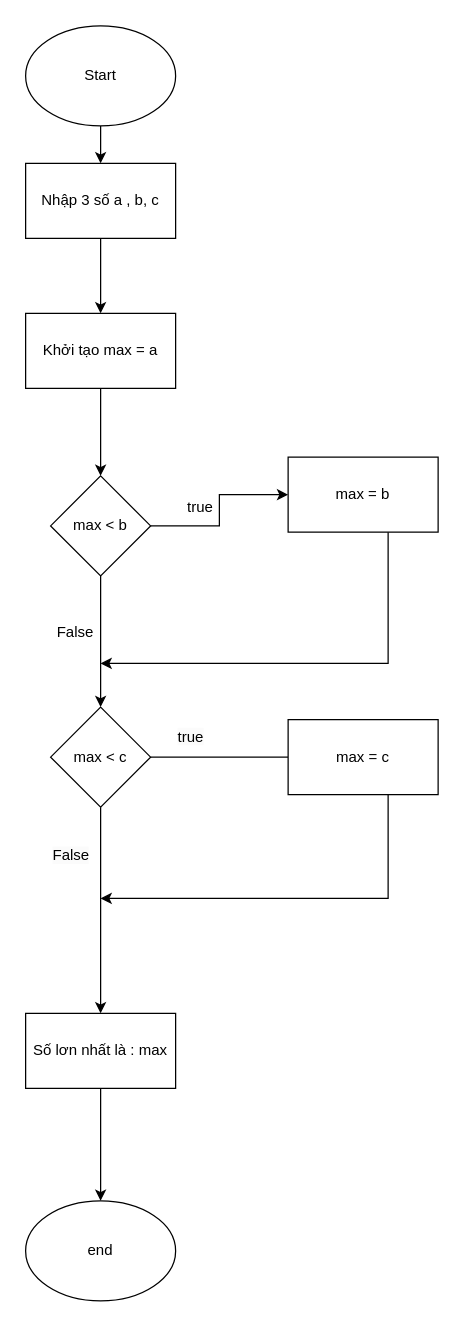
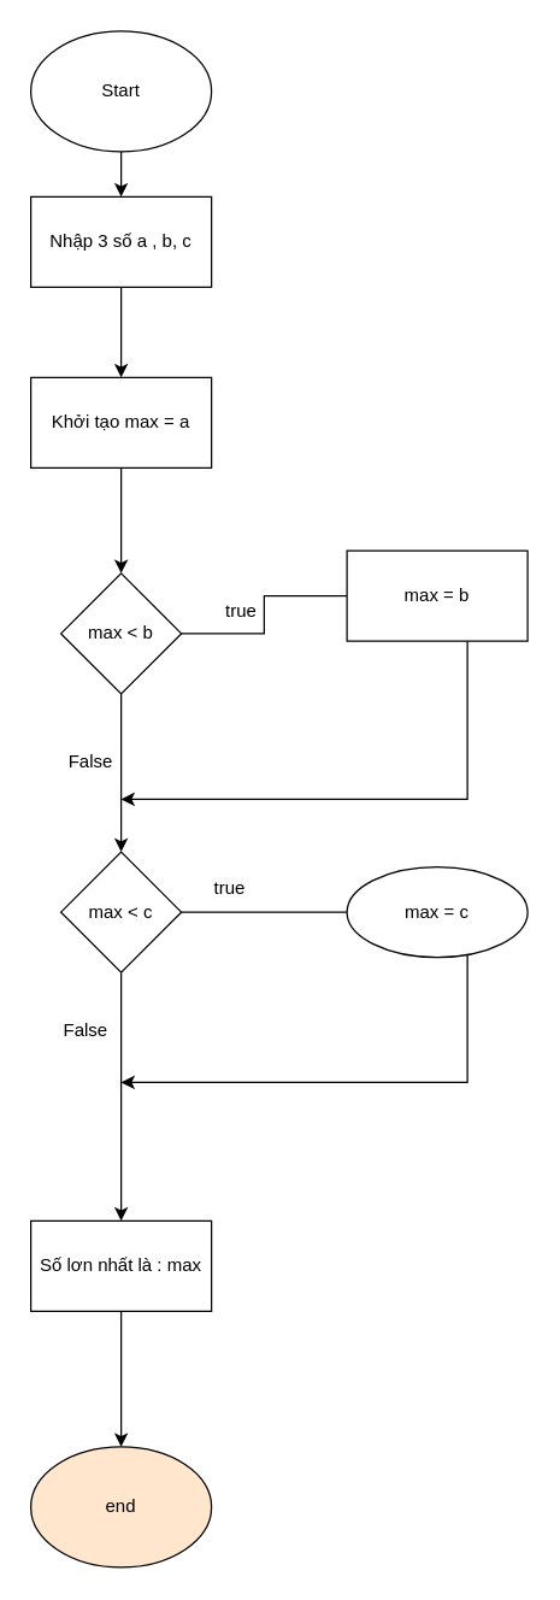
  <mxCell id="0" />
  <mxCell id="1" parent="0" />
  <mxCell id="2" value="" style="edgeStyle=orthogonalEdgeStyle;rounded=0;orthogonalLoop=1;jettySize=auto;html=1;" parent="1" source="3" target="5" edge="1"><mxGeometry relative="1" as="geometry" /></mxCell>
  <mxCell id="3" value="Start" style="ellipse;whiteSpace=wrap;html=1;" parent="1" vertex="1"><mxGeometry x="20" width="120" height="80" as="geometry" y="20" /></mxCell>
  <mxCell id="4" value="" style="edgeStyle=orthogonalEdgeStyle;rounded=0;orthogonalLoop=1;jettySize=auto;html=1;" parent="1" source="5" target="7" edge="1"><mxGeometry relative="1" as="geometry" /></mxCell>
  <mxCell id="5" value="Nhập 3 số a , b, c" style="whiteSpace=wrap;html=1;" parent="1" vertex="1"><mxGeometry x="20" y="130" width="120" height="60" as="geometry" /></mxCell>
  <mxCell id="6" value="" style="edgeStyle=orthogonalEdgeStyle;rounded=0;orthogonalLoop=1;jettySize=auto;html=1;" parent="1" source="7" target="10" edge="1"><mxGeometry relative="1" as="geometry" /></mxCell>
  <mxCell id="7" value="Khởi tạo max = a" style="whiteSpace=wrap;html=1;" parent="1" vertex="1"><mxGeometry x="20" y="250" width="120" height="60" as="geometry" /></mxCell>
- <mxCell id="8" value="" style="edgeStyle=orthogonalEdgeStyle;rounded=0;orthogonalLoop=1;jettySize=auto;html=1;" parent="1" source="10" target="12" edge="1"><mxGeometry relative="1" as="geometry" /></mxCell>
+ <mxCell id="8" value="" style="edgeStyle=orthogonalEdgeStyle;rounded=0;orthogonalLoop=1;jettySize=auto;html=1;endArrow=none;" parent="1" source="10" target="12" edge="1"><mxGeometry relative="1" as="geometry" /></mxCell>
  <mxCell id="9" value="" style="edgeStyle=orthogonalEdgeStyle;rounded=0;orthogonalLoop=1;jettySize=auto;html=1;" parent="1" source="10" target="15" edge="1"><mxGeometry relative="1" as="geometry" /></mxCell>
  <mxCell id="10" value="max &amp;lt; b" style="rhombus;whiteSpace=wrap;html=1;" parent="1" vertex="1"><mxGeometry x="40" y="380" width="80" height="80" as="geometry" /></mxCell>
  <mxCell id="11" style="edgeStyle=orthogonalEdgeStyle;rounded=0;orthogonalLoop=1;jettySize=auto;html=1;" parent="1" source="12" edge="1"><mxGeometry relative="1" as="geometry"><mxPoint x="80" y="530" as="targetPoint" /><Array as="points"><mxPoint x="310" y="530" /></Array></mxGeometry></mxCell>
  <mxCell id="12" value="max = b" style="whiteSpace=wrap;html=1;" parent="1" vertex="1"><mxGeometry x="230" y="365" width="120" height="60" as="geometry" /></mxCell>
  <mxCell id="13" value="" style="edgeStyle=orthogonalEdgeStyle;rounded=0;orthogonalLoop=1;jettySize=auto;html=1;endArrow=none;" parent="1" source="15" target="17" edge="1"><mxGeometry relative="1" as="geometry" /></mxCell>
  <mxCell id="14" value="" style="edgeStyle=orthogonalEdgeStyle;rounded=0;orthogonalLoop=1;jettySize=auto;html=1;" parent="1" source="15" target="21" edge="1"><mxGeometry relative="1" as="geometry" /></mxCell>
  <mxCell id="15" value="max &amp;lt; c" style="rhombus;whiteSpace=wrap;html=1;" parent="1" vertex="1"><mxGeometry x="40" y="565" width="80" height="80" as="geometry" /></mxCell>
  <mxCell id="16" style="edgeStyle=orthogonalEdgeStyle;rounded=0;orthogonalLoop=1;jettySize=auto;html=1;" parent="1" source="17" edge="1"><mxGeometry relative="1" as="geometry"><mxPoint x="80" y="718" as="targetPoint" /><Array as="points"><mxPoint x="310" y="718" /><mxPoint x="271" y="718" /></Array></mxGeometry></mxCell>
- <mxCell id="17" value="max = c" style="whiteSpace=wrap;html=1;" parent="1" vertex="1"><mxGeometry x="230" y="575" width="120" height="60" as="geometry" /></mxCell>
+ <mxCell id="17" value="max = c" style="ellipse;whiteSpace=wrap;html=1;" parent="1" vertex="1"><mxGeometry x="230" y="575" width="120" height="60" as="geometry" /></mxCell>
  <mxCell id="18" value="true" style="text;html=1;align=center;verticalAlign=middle;whiteSpace=wrap;rounded=0;" parent="1" vertex="1"><mxGeometry x="130" y="390" width="60" height="30" as="geometry" /></mxCell>
  <mxCell id="19" value="False" style="text;html=1;align=center;verticalAlign=middle;whiteSpace=wrap;rounded=0;" parent="1" vertex="1"><mxGeometry x="30" y="490" width="60" height="30" as="geometry" /></mxCell>
  <mxCell id="20" style="edgeStyle=orthogonalEdgeStyle;rounded=0;orthogonalLoop=1;jettySize=auto;html=1;entryX=0.5;entryY=0;entryDx=0;entryDy=0;" parent="1" source="21" target="22" edge="1"><mxGeometry relative="1" as="geometry" /></mxCell>
  <mxCell id="21" value="Số lơn nhất là : max" style="whiteSpace=wrap;html=1;" parent="1" vertex="1"><mxGeometry x="20" y="810" width="120" height="60" as="geometry" /></mxCell>
- <mxCell id="22" value="end" style="ellipse;whiteSpace=wrap;html=1;" parent="1" vertex="1"><mxGeometry x="20" y="960" width="120" height="80" as="geometry" /></mxCell>
+ <mxCell id="22" value="end" style="ellipse;whiteSpace=wrap;html=1;fillColor=#ffe6cc;" parent="1" vertex="1"><mxGeometry x="20" y="960" width="120" height="80" as="geometry" /></mxCell>
  <mxCell id="23" value="&lt;span style=&quot;color: rgb(0, 0, 0); font-family: Helvetica; font-size: 12px; font-style: normal; font-variant-ligatures: normal; font-variant-caps: normal; font-weight: 400; letter-spacing: normal; orphans: 2; text-align: center; text-indent: 0px; text-transform: none; widows: 2; word-spacing: 0px; -webkit-text-stroke-width: 0px; white-space: normal; background-color: rgb(251, 251, 251); text-decoration-thickness: initial; text-decoration-style: initial; text-decoration-color: initial; display: inline !important; float: none;&quot;&gt;true&lt;/span&gt;" style="text;whiteSpace=wrap;html=1;" parent="1" vertex="1"><mxGeometry x="140" y="575" width="50" height="40" as="geometry" /></mxCell>
  <mxCell id="24" value="&lt;span style=&quot;color: rgb(0, 0, 0); font-family: Helvetica; font-size: 12px; font-style: normal; font-variant-ligatures: normal; font-variant-caps: normal; font-weight: 400; letter-spacing: normal; orphans: 2; text-align: center; text-indent: 0px; text-transform: none; widows: 2; word-spacing: 0px; -webkit-text-stroke-width: 0px; white-space: normal; background-color: rgb(251, 251, 251); text-decoration-thickness: initial; text-decoration-style: initial; text-decoration-color: initial; display: inline !important; float: none;&quot;&gt;False&lt;/span&gt;" style="text;whiteSpace=wrap;html=1;" parent="1" vertex="1"><mxGeometry x="40" y="670" width="60" height="40" as="geometry" /></mxCell>
